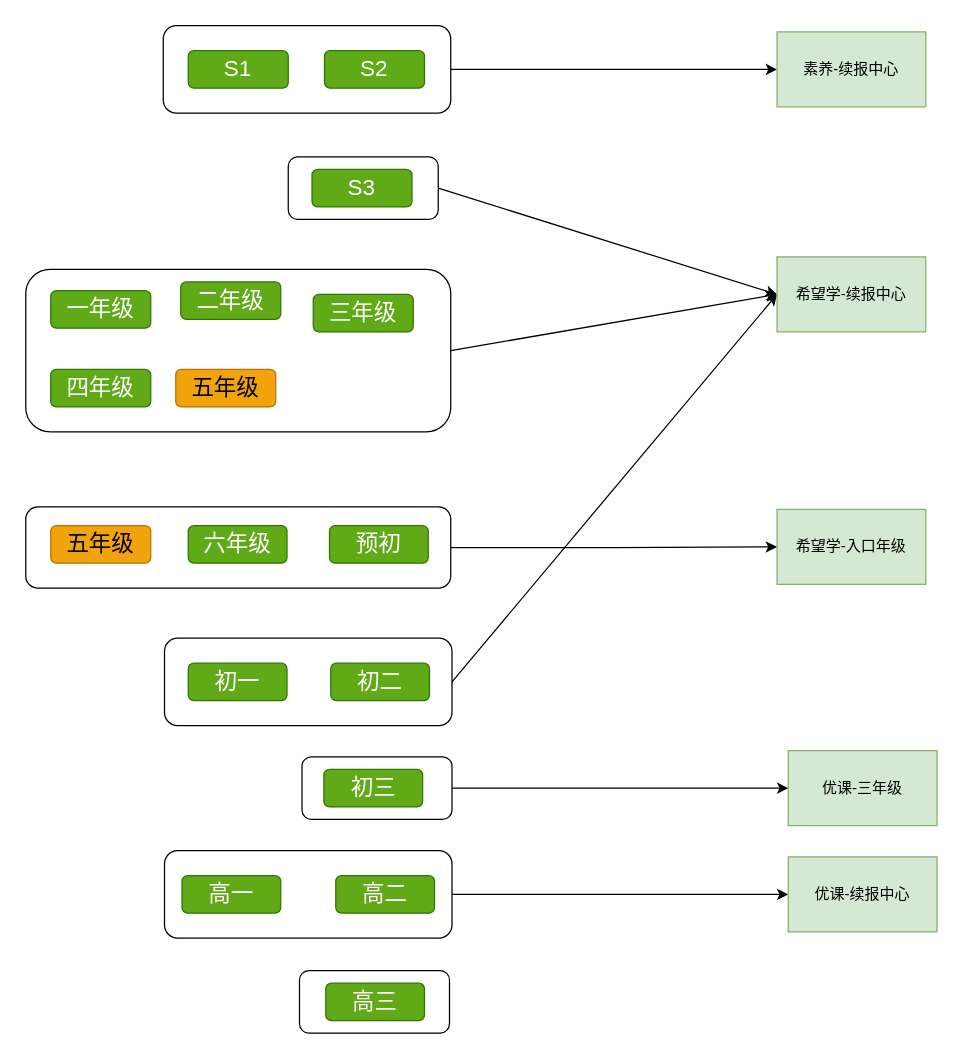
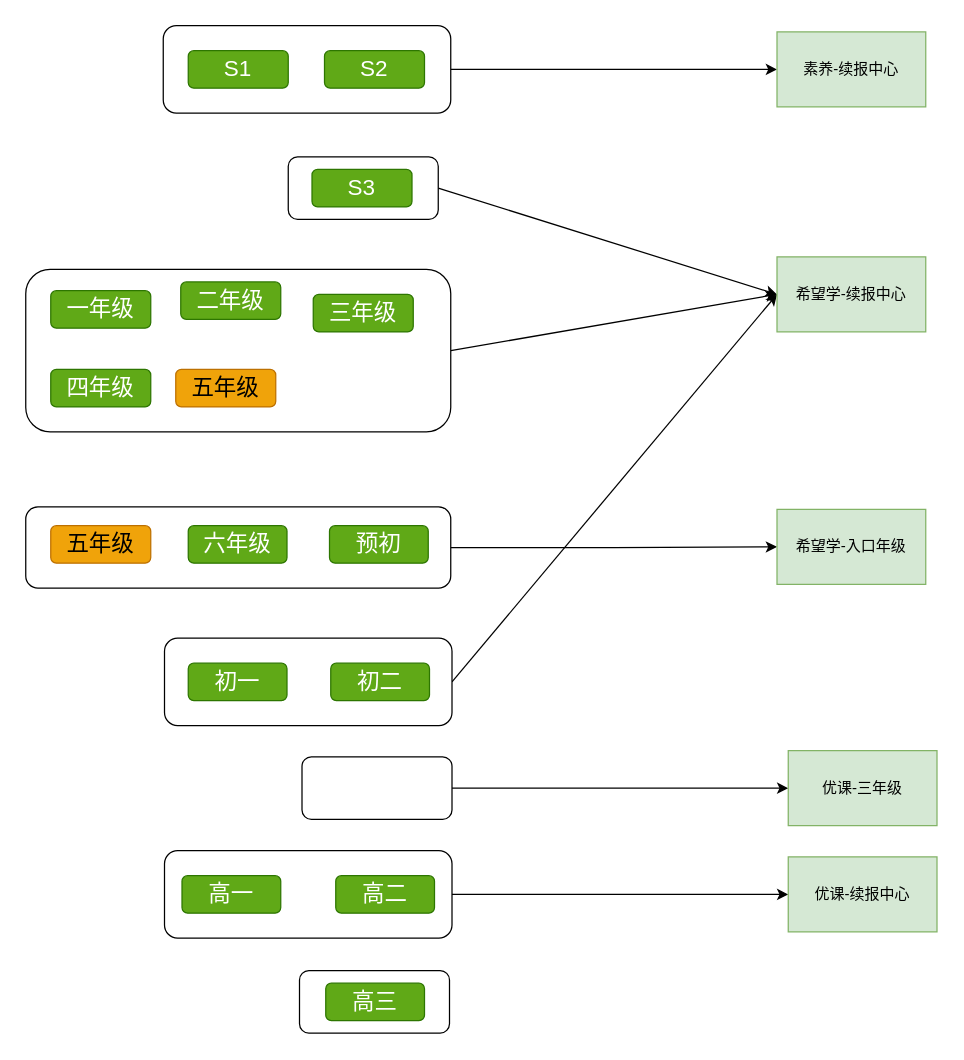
  <mxCell id="0" />
  <mxCell id="1" parent="0" />
  <mxCell id="2" value="" style="rounded=1;whiteSpace=wrap;html=1;" vertex="1" parent="1"><mxGeometry x="239" y="776" width="120" height="50" as="geometry" /></mxCell>
  <mxCell id="3" style="edgeStyle=orthogonalEdgeStyle;rounded=0;orthogonalLoop=1;jettySize=auto;html=1;exitX=1;exitY=0.5;exitDx=0;exitDy=0;" edge="1" parent="1" source="4" target="20"><mxGeometry relative="1" as="geometry" /></mxCell>
  <mxCell id="4" value="" style="rounded=1;whiteSpace=wrap;html=1;" vertex="1" parent="1"><mxGeometry x="241" y="605" width="120" height="50" as="geometry" /></mxCell>
  <mxCell id="5" style="edgeStyle=orthogonalEdgeStyle;rounded=0;orthogonalLoop=1;jettySize=auto;html=1;exitX=1;exitY=0.5;exitDx=0;exitDy=0;" edge="1" parent="1" source="6" target="18"><mxGeometry relative="1" as="geometry" /></mxCell>
  <mxCell id="6" value="" style="rounded=1;whiteSpace=wrap;html=1;" vertex="1" parent="1"><mxGeometry x="131" y="680" width="230" height="70" as="geometry" /></mxCell>
  <mxCell id="7" style="rounded=0;orthogonalLoop=1;jettySize=auto;html=1;exitX=1;exitY=0.5;exitDx=0;exitDy=0;entryX=0;entryY=0.5;entryDx=0;entryDy=0;" edge="1" parent="1" source="8" target="17"><mxGeometry relative="1" as="geometry" /></mxCell>
  <mxCell id="8" value="" style="rounded=1;whiteSpace=wrap;html=1;" vertex="1" parent="1"><mxGeometry x="131" y="510" width="230" height="70" as="geometry" /></mxCell>
  <mxCell id="9" style="edgeStyle=orthogonalEdgeStyle;rounded=0;orthogonalLoop=1;jettySize=auto;html=1;exitX=1;exitY=0.5;exitDx=0;exitDy=0;entryX=0;entryY=0.5;entryDx=0;entryDy=0;" edge="1" parent="1" source="10" target="19"><mxGeometry relative="1" as="geometry" /></mxCell>
  <mxCell id="10" value="" style="rounded=1;whiteSpace=wrap;html=1;" vertex="1" parent="1"><mxGeometry x="20" y="405" width="340" height="65" as="geometry" /></mxCell>
  <mxCell id="11" style="rounded=0;orthogonalLoop=1;jettySize=auto;html=1;exitX=1;exitY=0.5;exitDx=0;exitDy=0;entryX=0;entryY=0.5;entryDx=0;entryDy=0;" edge="1" parent="1" source="12" target="17"><mxGeometry relative="1" as="geometry" /></mxCell>
  <mxCell id="12" value="" style="rounded=1;whiteSpace=wrap;html=1;" vertex="1" parent="1"><mxGeometry x="230" y="125" width="120" height="50" as="geometry" /></mxCell>
  <mxCell id="13" style="rounded=0;orthogonalLoop=1;jettySize=auto;html=1;exitX=1;exitY=0.5;exitDx=0;exitDy=0;entryX=0;entryY=0.5;entryDx=0;entryDy=0;" edge="1" parent="1" source="14" target="17"><mxGeometry relative="1" as="geometry" /></mxCell>
  <mxCell id="14" value="" style="rounded=1;whiteSpace=wrap;html=1;" vertex="1" parent="1"><mxGeometry x="20" y="215" width="340" height="130" as="geometry" /></mxCell>
  <mxCell id="15" style="edgeStyle=orthogonalEdgeStyle;rounded=0;orthogonalLoop=1;jettySize=auto;html=1;exitX=1;exitY=0.5;exitDx=0;exitDy=0;" edge="1" parent="1" source="16" target="22"><mxGeometry relative="1" as="geometry" /></mxCell>
  <mxCell id="16" value="" style="rounded=1;whiteSpace=wrap;html=1;" vertex="1" parent="1"><mxGeometry x="130" y="20" width="230" height="70" as="geometry" /></mxCell>
  <mxCell id="17" value="希望学-续报中心" style="rounded=0;whiteSpace=wrap;html=1;fillColor=#d5e8d4;strokeColor=#82b366;" parent="1" vertex="1"><mxGeometry x="621" y="205" width="119" height="60" as="geometry" /></mxCell>
  <mxCell id="18" value="优课-续报中心" style="rounded=0;whiteSpace=wrap;html=1;fillColor=#d5e8d4;strokeColor=#82b366;" vertex="1" parent="1"><mxGeometry x="630" y="685" width="119" height="60" as="geometry" /></mxCell>
  <mxCell id="19" value="希望学-入口年级" style="rounded=0;whiteSpace=wrap;html=1;fillColor=#d5e8d4;strokeColor=#82b366;" vertex="1" parent="1"><mxGeometry x="621" y="407" width="119" height="60" as="geometry" /></mxCell>
  <mxCell id="20" value="优课-三年级" style="rounded=0;whiteSpace=wrap;html=1;fillColor=#d5e8d4;strokeColor=#82b366;" vertex="1" parent="1"><mxGeometry x="630" y="600" width="119" height="60" as="geometry" /></mxCell>
  <mxCell id="21" style="edgeStyle=orthogonalEdgeStyle;rounded=0;orthogonalLoop=1;jettySize=auto;html=1;exitX=0.5;exitY=1;exitDx=0;exitDy=0;" edge="1" parent="1" source="20" target="20"><mxGeometry relative="1" as="geometry" /></mxCell>
  <mxCell id="22" value="素养-续报中心" style="rounded=0;whiteSpace=wrap;html=1;fillColor=#d5e8d4;strokeColor=#82b366;" vertex="1" parent="1"><mxGeometry x="621" y="25" width="119" height="60" as="geometry" /></mxCell>
  <mxCell id="23" value="&lt;font style=&quot;font-size: 18px;&quot;&gt;S1&lt;/font&gt;" style="rounded=1;whiteSpace=wrap;html=1;fillColor=#60a917;fontColor=#ffffff;strokeColor=#2D7600;" vertex="1" parent="1"><mxGeometry x="150" y="40" width="80" height="30" as="geometry" /></mxCell>
  <mxCell id="24" value="&lt;font style=&quot;font-size: 18px;&quot;&gt;S2&lt;/font&gt;" style="rounded=1;whiteSpace=wrap;html=1;fillColor=#60a917;fontColor=#ffffff;strokeColor=#2D7600;" vertex="1" parent="1"><mxGeometry x="259" y="40" width="80" height="30" as="geometry" /></mxCell>
  <mxCell id="25" value="&lt;font style=&quot;font-size: 18px;&quot;&gt;S3&lt;/font&gt;" style="rounded=1;whiteSpace=wrap;html=1;fillColor=#60a917;fontColor=#ffffff;strokeColor=#2D7600;" vertex="1" parent="1"><mxGeometry x="249" y="135" width="80" height="30" as="geometry" /></mxCell>
  <mxCell id="26" value="&lt;span style=&quot;font-size: 18px;&quot;&gt;一年级&lt;/span&gt;" style="rounded=1;whiteSpace=wrap;html=1;fillColor=#60a917;fontColor=#ffffff;strokeColor=#2D7600;" vertex="1" parent="1"><mxGeometry x="40" y="232" width="80" height="30" as="geometry" /></mxCell>
  <mxCell id="27" value="&lt;span style=&quot;font-size: 18px;&quot;&gt;二年级&lt;/span&gt;" style="rounded=1;whiteSpace=wrap;html=1;fillColor=#60a917;fontColor=#ffffff;strokeColor=#2D7600;" vertex="1" parent="1"><mxGeometry x="144" y="225" width="80" height="30" as="geometry" /></mxCell>
  <mxCell id="28" value="&lt;span style=&quot;font-size: 18px;&quot;&gt;三年级&lt;/span&gt;" style="rounded=1;whiteSpace=wrap;html=1;fillColor=#60a917;fontColor=#ffffff;strokeColor=#2D7600;" vertex="1" parent="1"><mxGeometry x="250" y="235" width="80" height="30" as="geometry" /></mxCell>
  <mxCell id="29" value="&lt;span style=&quot;font-size: 18px;&quot;&gt;四年级&lt;/span&gt;" style="rounded=1;whiteSpace=wrap;html=1;fillColor=#60a917;fontColor=#ffffff;strokeColor=#2D7600;" vertex="1" parent="1"><mxGeometry x="40" y="295" width="80" height="30" as="geometry" /></mxCell>
  <mxCell id="30" value="&lt;span style=&quot;font-size: 18px;&quot;&gt;五年级&lt;/span&gt;" style="rounded=1;whiteSpace=wrap;html=1;fillColor=#f0a30a;fontColor=#000000;strokeColor=#BD7000;" vertex="1" parent="1"><mxGeometry x="140" y="295" width="80" height="30" as="geometry" /></mxCell>
  <mxCell id="31" value="&lt;span style=&quot;font-size: 18px;&quot;&gt;六年级&lt;/span&gt;" style="rounded=1;whiteSpace=wrap;html=1;fillColor=#60a917;fontColor=#ffffff;strokeColor=#2D7600;" vertex="1" parent="1"><mxGeometry x="150" y="420" width="79" height="30" as="geometry" /></mxCell>
  <mxCell id="32" value="&lt;span style=&quot;font-size: 18px;&quot;&gt;预初&lt;/span&gt;" style="rounded=1;whiteSpace=wrap;html=1;fillColor=#60a917;fontColor=#ffffff;strokeColor=#2D7600;" vertex="1" parent="1"><mxGeometry x="263" y="420" width="79" height="30" as="geometry" /></mxCell>
  <mxCell id="33" value="&lt;span style=&quot;font-size: 18px;&quot;&gt;初一&lt;/span&gt;" style="rounded=1;whiteSpace=wrap;html=1;fillColor=#60a917;fontColor=#ffffff;strokeColor=#2D7600;" vertex="1" parent="1"><mxGeometry x="150" y="530" width="79" height="30" as="geometry" /></mxCell>
  <mxCell id="34" style="edgeStyle=orthogonalEdgeStyle;rounded=0;orthogonalLoop=1;jettySize=auto;html=1;exitX=0.5;exitY=1;exitDx=0;exitDy=0;" edge="1" parent="1" source="33" target="33"><mxGeometry relative="1" as="geometry" /></mxCell>
  <mxCell id="35" value="&lt;span style=&quot;font-size: 18px;&quot;&gt;初二&lt;/span&gt;" style="rounded=1;whiteSpace=wrap;html=1;fillColor=#60a917;fontColor=#ffffff;strokeColor=#2D7600;" vertex="1" parent="1"><mxGeometry x="264" y="530" width="79" height="30" as="geometry" /></mxCell>
- <mxCell id="36" value="&lt;span style=&quot;font-size: 18px;&quot;&gt;初三&lt;/span&gt;" style="rounded=1;whiteSpace=wrap;html=1;fillColor=#60a917;fontColor=#ffffff;strokeColor=#2D7600;" vertex="1" parent="1"><mxGeometry x="258.5" y="615" width="79" height="30" as="geometry" /></mxCell>
  <mxCell id="37" value="&lt;span style=&quot;font-size: 18px;&quot;&gt;高一&lt;/span&gt;" style="rounded=1;whiteSpace=wrap;html=1;fillColor=#60a917;fontColor=#ffffff;strokeColor=#2D7600;" vertex="1" parent="1"><mxGeometry x="145" y="700" width="79" height="30" as="geometry" /></mxCell>
  <mxCell id="38" value="&lt;span style=&quot;font-size: 18px;&quot;&gt;高二&lt;/span&gt;" style="rounded=1;whiteSpace=wrap;html=1;fillColor=#60a917;fontColor=#ffffff;strokeColor=#2D7600;" vertex="1" parent="1"><mxGeometry x="268" y="700" width="79" height="30" as="geometry" /></mxCell>
  <mxCell id="39" value="&lt;span style=&quot;font-size: 18px;&quot;&gt;高三&lt;/span&gt;" style="rounded=1;whiteSpace=wrap;html=1;fillColor=#60a917;fontColor=#ffffff;strokeColor=#2D7600;" vertex="1" parent="1"><mxGeometry x="260" y="786" width="79" height="30" as="geometry" /></mxCell>
  <mxCell id="40" value="&lt;span style=&quot;font-size: 18px;&quot;&gt;五年级&lt;/span&gt;" style="rounded=1;whiteSpace=wrap;html=1;fillColor=#f0a30a;fontColor=#000000;strokeColor=#BD7000;" vertex="1" parent="1"><mxGeometry x="40" y="420" width="80" height="30" as="geometry" /></mxCell>
